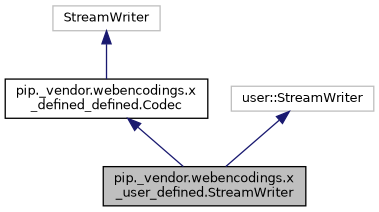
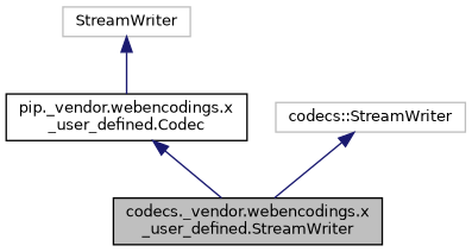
  digraph {
    node [color=black fillcolor=white fontname=Helvetica fontsize=10 shape=record style=filled]
    edge [color=midnightblue dir=back fontname=Helvetica fontsize=10 labelfontname=Helvetica labelfontsize=10 style=solid]
-   n1 [fillcolor=grey75 fontcolor=black height=0.2 label="pip._vendor.webencodings.x\l_user_defined.StreamWriter" width=0.4]
-   n2 [height=0.2 label="pip._vendor.webencodings.x\l_defined_defined.Codec" width=0.4]
+   n1 [fillcolor=grey75 fontcolor=black height=0.2 label="codecs._vendor.webencodings.x\l_user_defined.StreamWriter" width=0.4]
+   n2 [height=0.2 label="pip._vendor.webencodings.x\l_user_defined.Codec" width=0.4]
    n3 [color=grey75 height=0.2 label=StreamWriter width=0.4]
-   n4 [color=grey75 height=0.2 label="user::StreamWriter" width=0.4]
+   n4 [color=grey75 height=0.2 label="codecs::StreamWriter" width=0.4]
    n2 -> n1
    n3 -> n2
    n4 -> n1
  }
